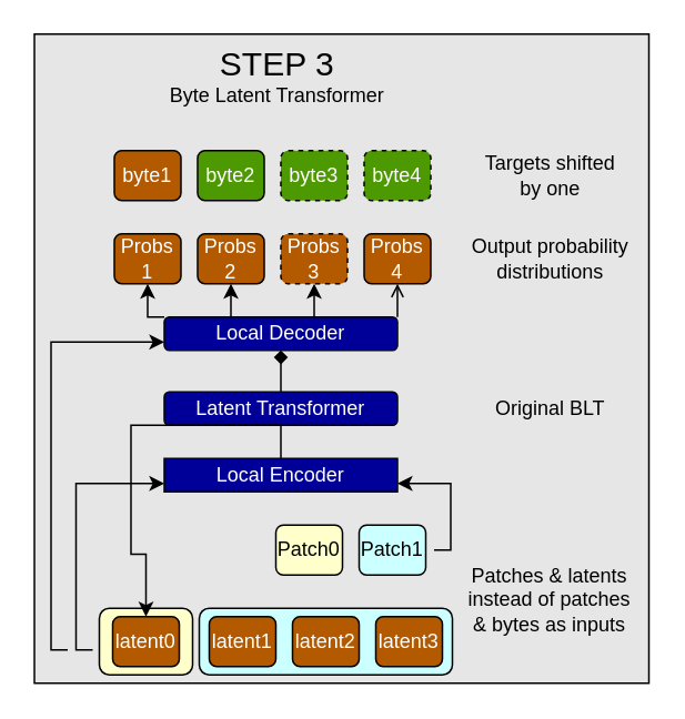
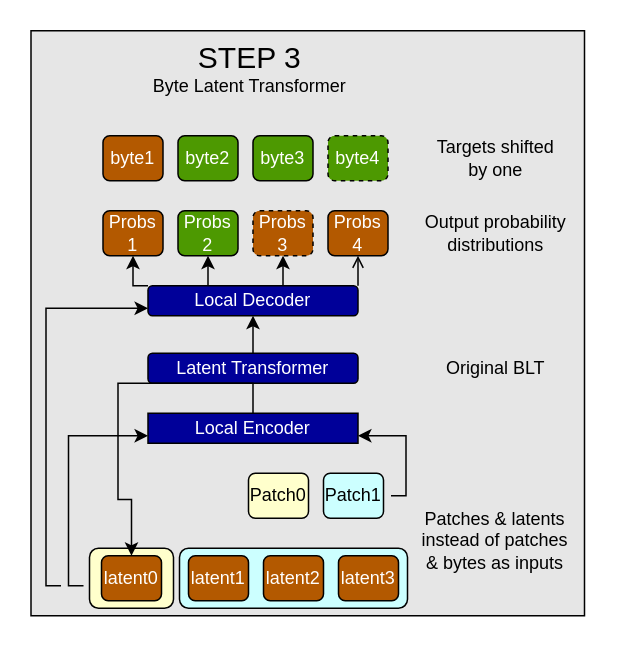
  <mxCell id="0" />
  <mxCell id="1" parent="0" />
  <mxCell id="2" value="" style="rounded=0;whiteSpace=wrap;html=1;fillColor=#E6E6E6;" parent="1" vertex="1"><mxGeometry x="20" y="20" width="369" height="390" as="geometry" /></mxCell>
  <mxCell id="3" value="" style="rounded=1;whiteSpace=wrap;html=1;fillColor=#FFFFCC;" parent="1" vertex="1"><mxGeometry x="59" y="365" width="56" height="40" as="geometry" /></mxCell>
  <mxCell id="4" value="" style="rounded=1;whiteSpace=wrap;html=1;fillColor=#CCFFFF;" parent="1" vertex="1"><mxGeometry x="119" y="365" width="152" height="40" as="geometry" /></mxCell>
  <mxCell id="5" value="latent0" style="rounded=1;whiteSpace=wrap;html=1;fillColor=#B35900;fontColor=#FFFFFF;" parent="1" vertex="1"><mxGeometry x="67" y="370" width="40" height="30" as="geometry" /></mxCell>
  <mxCell id="6" value="latent1" style="rounded=1;whiteSpace=wrap;html=1;fillColor=#B35900;fontColor=#FFFFFF;" parent="1" vertex="1"><mxGeometry x="125" y="370" width="40" height="30" as="geometry" /></mxCell>
  <mxCell id="7" value="latent2" style="rounded=1;whiteSpace=wrap;html=1;fillColor=#B35900;fontColor=#FFFFFF;" parent="1" vertex="1"><mxGeometry x="175" y="370" width="40" height="30" as="geometry" /></mxCell>
  <mxCell id="8" value="latent3" style="rounded=1;whiteSpace=wrap;html=1;fillColor=#B35900;fontColor=#FFFFFF;" parent="1" vertex="1"><mxGeometry x="225" y="370" width="40" height="30" as="geometry" /></mxCell>
  <mxCell id="9" value="Patch1" style="rounded=1;whiteSpace=wrap;html=1;fillColor=#CCFFFF;fontColor=#000000;" parent="1" vertex="1"><mxGeometry x="215" y="315" width="40" height="30" as="geometry" /></mxCell>
  <mxCell id="10" value="Patch0" style="rounded=1;whiteSpace=wrap;html=1;fillColor=#FFFFCC;fontColor=#000000;" parent="1" vertex="1"><mxGeometry x="165" y="315" width="40" height="30" as="geometry" /></mxCell>
  <mxCell id="11" style="edgeStyle=orthogonalEdgeStyle;rounded=0;orthogonalLoop=1;jettySize=auto;html=1;exitX=0;exitY=0;exitDx=0;exitDy=0;entryX=0.5;entryY=1;entryDx=0;entryDy=0;" parent="1" source="15" target="23" edge="1"><mxGeometry relative="1" as="geometry" /></mxCell>
  <mxCell id="12" style="edgeStyle=orthogonalEdgeStyle;rounded=0;orthogonalLoop=1;jettySize=auto;html=1;exitX=0.25;exitY=0;exitDx=0;exitDy=0;entryX=0.5;entryY=1;entryDx=0;entryDy=0;" parent="1" source="15" target="22" edge="1"><mxGeometry relative="1" as="geometry" /></mxCell>
  <mxCell id="13" style="edgeStyle=orthogonalEdgeStyle;rounded=0;orthogonalLoop=1;jettySize=auto;html=1;exitX=0.75;exitY=0;exitDx=0;exitDy=0;entryX=0.5;entryY=1;entryDx=0;entryDy=0;" parent="1" source="15" target="21" edge="1"><mxGeometry relative="1" as="geometry" /></mxCell>
  <mxCell id="14" style="edgeStyle=orthogonalEdgeStyle;rounded=0;orthogonalLoop=1;jettySize=auto;html=1;exitX=1;exitY=0;exitDx=0;exitDy=0;entryX=0.5;entryY=1;entryDx=0;entryDy=0;endArrow=open;" parent="1" source="15" target="20" edge="1"><mxGeometry relative="1" as="geometry" /></mxCell>
  <mxCell id="15" value="Local Decoder&lt;div&gt;&lt;/div&gt;" style="rounded=1;whiteSpace=wrap;html=1;fillColor=#000099;fontColor=#FFFFFF;" parent="1" vertex="1"><mxGeometry x="98" y="190" width="140" height="20" as="geometry" /></mxCell>
  <mxCell id="16" value="byte4" style="rounded=1;whiteSpace=wrap;html=1;fillColor=#4d9901;fontColor=#FFFFFF;dashed=1;" parent="1" vertex="1"><mxGeometry x="218" y="90" width="40" height="30" as="geometry" /></mxCell>
  <mxCell id="17" value="byte1" style="rounded=1;whiteSpace=wrap;html=1;fillColor=#b35900;fontColor=#FFFFFF;" parent="1" vertex="1"><mxGeometry x="68" y="90" width="40" height="30" as="geometry" /></mxCell>
  <mxCell id="18" value="byte2" style="rounded=1;whiteSpace=wrap;html=1;fillColor=#4d9901;fontColor=#FFFFFF;" parent="1" vertex="1"><mxGeometry x="118" y="90" width="40" height="30" as="geometry" /></mxCell>
- <mxCell id="19" value="byte3" style="rounded=1;whiteSpace=wrap;html=1;fillColor=#4d9901;fontColor=#FFFFFF;dashed=1;" parent="1" vertex="1"><mxGeometry x="168" y="90" width="40" height="30" as="geometry" /></mxCell>
+ <mxCell id="19" value="byte3" style="rounded=1;whiteSpace=wrap;html=1;fillColor=#4d9901;fontColor=#FFFFFF;" parent="1" vertex="1"><mxGeometry x="168" y="90" width="40" height="30" as="geometry" /></mxCell>
  <mxCell id="20" value="Probs 4" style="rounded=1;whiteSpace=wrap;html=1;fillColor=#B35900;fontColor=#FFFFFF;" parent="1" vertex="1"><mxGeometry x="218" y="140" width="40" height="30" as="geometry" /></mxCell>
  <mxCell id="21" value="Probs 3" style="rounded=1;whiteSpace=wrap;html=1;fillColor=#b35900;fontColor=#FFFFFF;dashed=1;" parent="1" vertex="1"><mxGeometry x="168" y="140" width="40" height="30" as="geometry" /></mxCell>
- <mxCell id="22" value="Probs&lt;div&gt;2&lt;/div&gt;" style="rounded=1;whiteSpace=wrap;html=1;fillColor=#B35900;fontColor=#FFFFFF;" parent="1" vertex="1"><mxGeometry x="118" y="140" width="40" height="30" as="geometry" /></mxCell>
+ <mxCell id="22" value="Probs&lt;div&gt;2&lt;/div&gt;" style="rounded=1;whiteSpace=wrap;html=1;fillColor=#4d9901;fontColor=#FFFFFF;" parent="1" vertex="1"><mxGeometry x="118" y="140" width="40" height="30" as="geometry" /></mxCell>
  <mxCell id="23" value="Probs&lt;div&gt;1&lt;/div&gt;" style="rounded=1;whiteSpace=wrap;html=1;fillColor=#B35900;fontColor=#FFFFFF;" parent="1" vertex="1"><mxGeometry x="68" y="140" width="40" height="30" as="geometry" /></mxCell>
  <mxCell id="24" value="Targets shifted by one" style="text;html=1;align=center;verticalAlign=middle;whiteSpace=wrap;rounded=0;" parent="1" vertex="1"><mxGeometry x="284.5" y="90" width="90" height="30" as="geometry" /></mxCell>
  <mxCell id="25" value="Output probability distributions" style="text;html=1;align=center;verticalAlign=middle;whiteSpace=wrap;rounded=0;" parent="1" vertex="1"><mxGeometry x="273.5" y="140" width="112" height="30" as="geometry" /></mxCell>
  <mxCell id="26" value="Original BLT" style="text;html=1;align=center;verticalAlign=middle;whiteSpace=wrap;rounded=0;" parent="1" vertex="1"><mxGeometry x="293.5" y="230" width="72" height="30" as="geometry" /></mxCell>
- <mxCell id="27" style="edgeStyle=orthogonalEdgeStyle;rounded=0;orthogonalLoop=1;jettySize=auto;html=1;exitX=0.5;exitY=0;exitDx=0;exitDy=0;entryX=0.5;entryY=1;entryDx=0;entryDy=0;endArrow=diamond;" parent="1" source="28" target="15" edge="1"><mxGeometry relative="1" as="geometry" /></mxCell>
+ <mxCell id="27" style="edgeStyle=orthogonalEdgeStyle;rounded=0;orthogonalLoop=1;jettySize=auto;html=1;exitX=0.5;exitY=0;exitDx=0;exitDy=0;entryX=0.5;entryY=1;entryDx=0;entryDy=0;" parent="1" source="28" target="15" edge="1"><mxGeometry relative="1" as="geometry" /></mxCell>
  <mxCell id="28" value="Latent Transformer&lt;div&gt;&lt;/div&gt;" style="rounded=1;whiteSpace=wrap;html=1;fillColor=#000099;fontColor=#FFFFFF;" parent="1" vertex="1"><mxGeometry x="98" y="235" width="140" height="20" as="geometry" /></mxCell>
  <mxCell id="29" style="edgeStyle=orthogonalEdgeStyle;rounded=0;orthogonalLoop=1;jettySize=auto;html=1;exitX=0.5;exitY=0;exitDx=0;exitDy=0;" parent="1" source="30" target="5" edge="1"><mxGeometry relative="1" as="geometry" /></mxCell>
  <mxCell id="30" value="Local Encoder&lt;div&gt;&lt;/div&gt;" style="whiteSpace=wrap;html=1;fillColor=#000099;fontColor=#FFFFFF;rounded=0;" parent="1" vertex="1"><mxGeometry x="98" y="275" width="140" height="20" as="geometry" /></mxCell>
  <mxCell id="31" value="" style="endArrow=classic;html=1;rounded=0;entryX=0;entryY=0.75;entryDx=0;entryDy=0;" parent="1" target="30" edge="1"><mxGeometry width="50" height="50" relative="1" as="geometry"><mxPoint x="55" y="390" as="sourcePoint" /><mxPoint x="70" y="290" as="targetPoint" /><Array as="points"><mxPoint x="45" y="390" /><mxPoint x="45" y="290" /></Array></mxGeometry></mxCell>
  <mxCell id="32" value="" style="endArrow=classic;html=1;rounded=0;entryX=1;entryY=0.75;entryDx=0;entryDy=0;" parent="1" target="30" edge="1"><mxGeometry width="50" height="50" relative="1" as="geometry"><mxPoint x="260" y="330" as="sourcePoint" /><mxPoint x="180" y="250" as="targetPoint" /><Array as="points"><mxPoint x="270" y="330" /><mxPoint x="270" y="290" /></Array></mxGeometry></mxCell>
  <mxCell id="33" value="" style="endArrow=classic;html=1;rounded=0;entryX=0;entryY=0.75;entryDx=0;entryDy=0;" parent="1" target="15" edge="1"><mxGeometry width="50" height="50" relative="1" as="geometry"><mxPoint x="40" y="390" as="sourcePoint" /><mxPoint x="83" y="290" as="targetPoint" /><Array as="points"><mxPoint x="30" y="390" /><mxPoint x="30" y="205" /></Array></mxGeometry></mxCell>
  <mxCell id="34" value="Patches &amp;amp; latents instead of patches &amp;amp; bytes as inputs" style="text;html=1;align=center;verticalAlign=middle;whiteSpace=wrap;rounded=0;" parent="1" vertex="1"><mxGeometry x="276.25" y="345" width="106.5" height="30" as="geometry" /></mxCell>
  <mxCell id="35" value="&lt;font style=&quot;font-size: 20px;&quot;&gt;STEP 3&lt;/font&gt;&lt;div&gt;&lt;font&gt;Byte Latent Transformer&lt;/font&gt;&lt;/div&gt;" style="text;html=1;align=center;verticalAlign=middle;whiteSpace=wrap;rounded=0;labelBorderColor=none;" parent="1" vertex="1"><mxGeometry x="96" y="30" width="140" height="30" as="geometry" /></mxCell>
